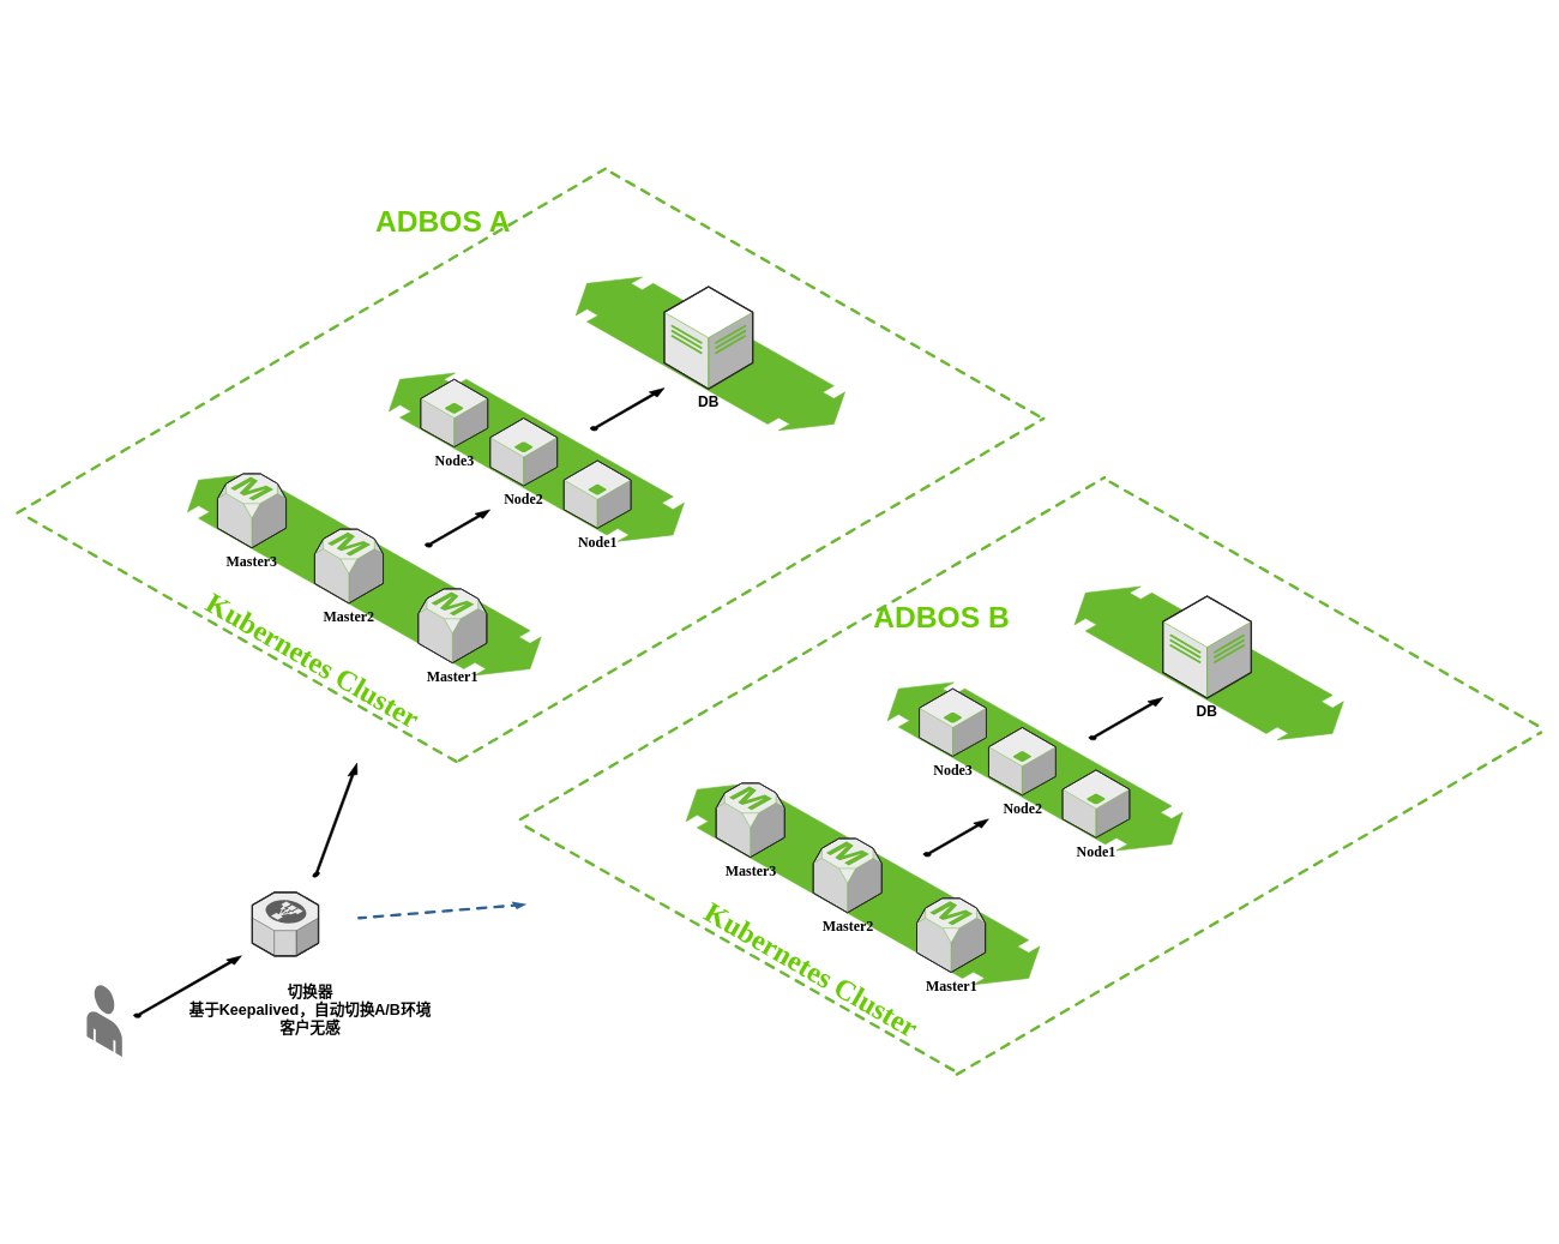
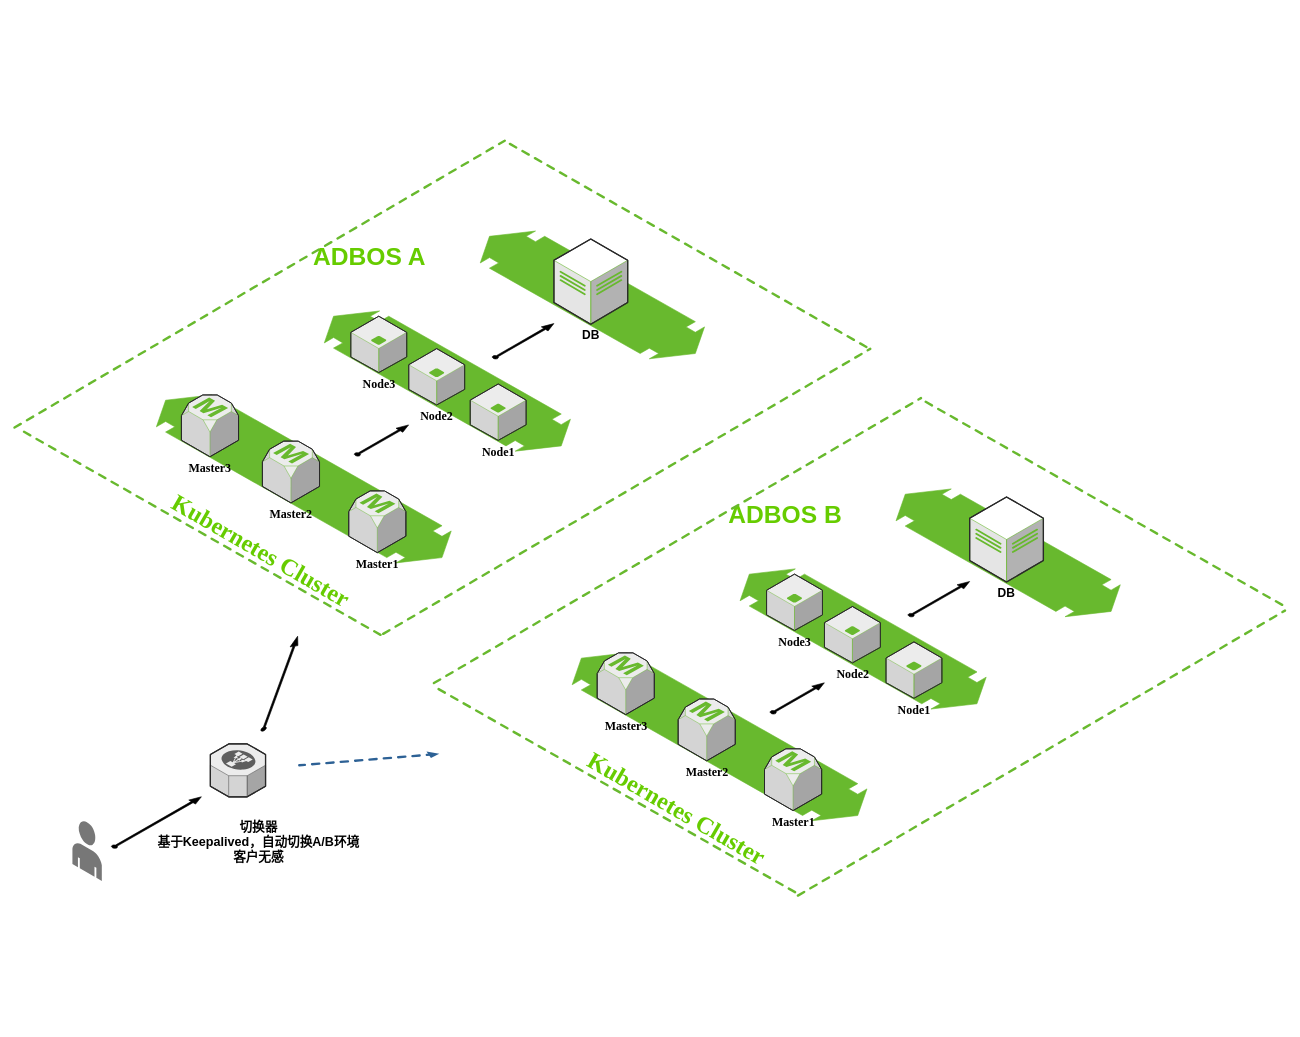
  <mxCell id="0" />
  <mxCell id="1" parent="0" />
  <mxCell id="2" value="" style="group" vertex="1" connectable="0" parent="1"><mxGeometry x="260" y="440" width="491.56" height="290" as="geometry" /></mxCell>
  <mxCell id="3" value="" style="verticalLabelPosition=bottom;html=1;verticalAlign=top;strokeWidth=1;align=center;outlineConnect=0;dashed=0;outlineConnect=0;shape=mxgraph.aws3d.flatDoubleEdge2;strokeColor=#68B92E;fillColor=#68B92E;aspect=fixed;shadow=0;sketch=0;fontSize=20;fontStyle=1;fontFamily=Georgia;fontColor=#66CC00;" vertex="1" parent="2"><mxGeometry width="491.56" height="280" as="geometry" /></mxCell>
  <mxCell id="4" value="Master1" style="verticalLabelPosition=bottom;html=1;verticalAlign=top;strokeWidth=1;align=center;outlineConnect=0;dashed=0;outlineConnect=0;shape=mxgraph.aws3d.rdsMaster;fillColor=#ECECEC;strokeColor=#68B92E;aspect=fixed;fontSize=20;fontStyle=1;fontFamily=Georgia;fontColor=#000000;" vertex="1" parent="2"><mxGeometry x="320.74" y="160" width="95.26" height="103" as="geometry" /></mxCell>
  <mxCell id="5" value="Master3" style="verticalLabelPosition=bottom;html=1;verticalAlign=top;strokeWidth=1;align=center;outlineConnect=0;dashed=0;outlineConnect=0;shape=mxgraph.aws3d.rdsMaster;fillColor=#ECECEC;strokeColor=#68B92E;aspect=fixed;fontSize=20;fontStyle=1;fontFamily=Georgia;fontColor=#000000;" vertex="1" parent="2"><mxGeometry x="41.74" width="95.26" height="103" as="geometry" /></mxCell>
  <mxCell id="6" value="Master2" style="verticalLabelPosition=bottom;html=1;verticalAlign=top;strokeWidth=1;align=center;outlineConnect=0;dashed=0;outlineConnect=0;shape=mxgraph.aws3d.rdsMaster;fillColor=#ECECEC;strokeColor=#68B92E;aspect=fixed;fontSize=20;fontStyle=1;fontFamily=Georgia;fontColor=#000000;" vertex="1" parent="2"><mxGeometry x="176.74" y="77" width="95.26" height="103" as="geometry" /></mxCell>
  <mxCell id="7" value="" style="group" vertex="1" connectable="0" parent="1"><mxGeometry x="540" y="300" width="443.92" height="241.72" as="geometry" /></mxCell>
  <mxCell id="8" value="" style="verticalLabelPosition=bottom;html=1;verticalAlign=top;strokeWidth=1;align=center;outlineConnect=0;dashed=0;outlineConnect=0;shape=mxgraph.aws3d.flatDoubleEdge2;strokeColor=#68B92E;fillColor=#68B92E;aspect=fixed;shadow=0;sketch=0;fontSize=20;fontStyle=1;fontFamily=Georgia;fontColor=#66CC00;" vertex="1" parent="7"><mxGeometry width="410.33" height="233.72" as="geometry" /></mxCell>
  <mxCell id="9" value="Node3" style="verticalLabelPosition=bottom;html=1;verticalAlign=top;strokeWidth=1;align=center;outlineConnect=0;dashed=0;outlineConnect=0;shape=mxgraph.aws3d.application_server;fillColor=#ECECEC;strokeColor=#68B92E;aspect=fixed;fontSize=20;fontStyle=1;fontFamily=Georgia;fontColor=#000000;" vertex="1" parent="7"><mxGeometry x="44.13" y="8.72" width="93.24" height="94" as="geometry" /></mxCell>
  <mxCell id="10" value="Node1" style="verticalLabelPosition=bottom;html=1;verticalAlign=top;strokeWidth=1;align=center;outlineConnect=0;dashed=0;outlineConnect=0;shape=mxgraph.aws3d.application_server;fillColor=#ECECEC;strokeColor=#68B92E;aspect=fixed;fontSize=20;fontStyle=1;fontFamily=Georgia;fontColor=#000000;" vertex="1" parent="7"><mxGeometry x="243.29" y="121.72" width="93.24" height="94" as="geometry" /></mxCell>
  <mxCell id="11" value="Node2" style="verticalLabelPosition=bottom;html=1;verticalAlign=top;strokeWidth=1;align=center;outlineConnect=0;dashed=0;outlineConnect=0;shape=mxgraph.aws3d.application_server;fillColor=#ECECEC;strokeColor=#68B92E;aspect=fixed;fontSize=20;fontStyle=1;fontFamily=Georgia;fontColor=#000000;" vertex="1" parent="7"><mxGeometry x="140.71" y="62.72" width="93.24" height="94" as="geometry" /></mxCell>
  <mxCell id="12" value="" style="verticalLabelPosition=bottom;html=1;verticalAlign=top;strokeWidth=1;align=center;outlineConnect=0;dashed=0;outlineConnect=0;shape=mxgraph.aws3d.arrowNE;fillColor=#000000;aspect=fixed;" vertex="1" parent="7"><mxGeometry x="50" y="190" width="90.51" height="51.72" as="geometry" /></mxCell>
  <mxCell id="13" value="" style="group" vertex="1" connectable="0" parent="1"><mxGeometry x="789" y="120" width="492.76" height="339.51" as="geometry" /></mxCell>
  <mxCell id="14" value="" style="verticalLabelPosition=bottom;html=1;verticalAlign=top;strokeWidth=1;align=center;outlineConnect=0;dashed=0;outlineConnect=0;shape=mxgraph.aws3d.flatDoubleEdge2;strokeColor=#68B92E;fillColor=#68B92E;aspect=fixed;shadow=0;sketch=0;fontSize=20;fontStyle=1;fontFamily=Georgia;fontColor=#66CC00;" vertex="1" parent="13"><mxGeometry x="11" y="46.72" width="373.94" height="213" as="geometry" /></mxCell>
  <mxCell id="15" value="DB" style="verticalLabelPosition=bottom;html=1;verticalAlign=top;strokeWidth=1;align=center;outlineConnect=0;dashed=0;outlineConnect=0;shape=mxgraph.aws3d.dataCenter;strokeColor=#68B92E;aspect=fixed;fontSize=20;fontStyle=1" vertex="1" parent="13"><mxGeometry x="133.76" y="60" width="123" height="142" as="geometry" /></mxCell>
  <mxCell id="16" value="" style="verticalLabelPosition=bottom;html=1;verticalAlign=top;strokeWidth=1;align=center;outlineConnect=0;dashed=0;outlineConnect=0;shape=mxgraph.aws3d.arrowNE;fillColor=#000000;aspect=fixed;" vertex="1" parent="13"><mxGeometry x="31" y="201" width="102.76" height="58.72" as="geometry" /></mxCell>
  <mxCell id="17" value="" style="verticalLabelPosition=bottom;html=1;verticalAlign=top;strokeWidth=1;align=center;outlineConnect=0;dashed=0;outlineConnect=0;shape=mxgraph.aws3d.dashedArrowlessEdge2;strokeColor=#68B92E;aspect=fixed;direction=west;fontFamily=Georgia;fontSize=20;fontStyle=1;fontColor=#66CC00;" vertex="1" parent="1"><mxGeometry x="846.96" y="20" width="596.88" height="340" as="geometry" /></mxCell>
  <mxCell id="18" value="" style="verticalLabelPosition=bottom;html=1;verticalAlign=top;strokeWidth=1;align=center;outlineConnect=0;dashed=0;outlineConnect=0;shape=mxgraph.aws3d.dashedArrowlessEdge2;strokeColor=#68B92E;aspect=fixed;direction=west;fontFamily=Georgia;fontSize=20;fontStyle=1;fontColor=#66CC00;rotation=-240;" vertex="1" parent="1"><mxGeometry x="635.41" y="367.91" width="817.53" height="465.68" as="geometry" /></mxCell>
  <mxCell id="19" value="" style="verticalLabelPosition=bottom;html=1;verticalAlign=top;strokeWidth=1;align=center;outlineConnect=0;dashed=0;outlineConnect=0;shape=mxgraph.aws3d.dashedArrowlessEdge2;strokeColor=#68B92E;aspect=fixed;direction=west;fontFamily=Georgia;fontSize=20;fontStyle=1;fontColor=#66CC00;" vertex="1" parent="1"><mxGeometry x="36.81" y="500" width="596.88" height="340" as="geometry" /></mxCell>
  <mxCell id="20" value="" style="verticalLabelPosition=bottom;html=1;verticalAlign=top;strokeWidth=1;align=center;outlineConnect=0;dashed=0;outlineConnect=0;shape=mxgraph.aws3d.dashedArrowlessEdge2;strokeColor=#68B92E;aspect=fixed;direction=west;fontFamily=Georgia;fontSize=20;fontStyle=1;fontColor=#66CC00;rotation=-240;" vertex="1" parent="1"><mxGeometry x="20.7" y="20.84" width="822.84" height="468.7" as="geometry" /></mxCell>
- <mxCell id="21" value="ADBOS A" style="text;html=1;align=center;verticalAlign=middle;resizable=0;points=[];autosize=1;strokeColor=none;fillColor=none;fontStyle=1;fontSize=41;fontColor=#66CC00;" vertex="1" parent="1"><mxGeometry x="510" y="60" width="210" height="60" as="geometry" /></mxCell>
+ <mxCell id="21" value="ADBOS A" style="text;html=1;align=center;verticalAlign=middle;resizable=0;points=[];autosize=1;strokeColor=none;fillColor=none;fontStyle=1;fontSize=41;fontColor=#66CC00;" vertex="1" parent="1"><mxGeometry x="510" y="180" width="210" height="60" as="geometry" /></mxCell>
  <mxCell id="22" value="&lt;font style=&quot;font-size: 40px;&quot;&gt;Kubernetes Cluster&lt;/font&gt;" style="text;html=1;align=left;verticalAlign=middle;resizable=0;points=[];autosize=1;strokeColor=none;fillColor=none;rotation=30;fontStyle=1;fontSize=40;fontFamily=Georgia;fontColor=#66CC00;" vertex="1" parent="1"><mxGeometry x="260" y="690" width="420" height="60" as="geometry" /></mxCell>
  <mxCell id="23" value="" style="group" vertex="1" connectable="0" parent="1"><mxGeometry x="953.19" y="870" width="491.56" height="290" as="geometry" /></mxCell>
  <mxCell id="24" value="" style="verticalLabelPosition=bottom;html=1;verticalAlign=top;strokeWidth=1;align=center;outlineConnect=0;dashed=0;outlineConnect=0;shape=mxgraph.aws3d.flatDoubleEdge2;strokeColor=#68B92E;fillColor=#68B92E;aspect=fixed;shadow=0;sketch=0;fontSize=20;fontStyle=1;fontFamily=Georgia;fontColor=#66CC00;" vertex="1" parent="23"><mxGeometry width="491.56" height="280" as="geometry" /></mxCell>
  <mxCell id="25" value="Master1" style="verticalLabelPosition=bottom;html=1;verticalAlign=top;strokeWidth=1;align=center;outlineConnect=0;dashed=0;outlineConnect=0;shape=mxgraph.aws3d.rdsMaster;fillColor=#ECECEC;strokeColor=#68B92E;aspect=fixed;fontSize=20;fontStyle=1;fontFamily=Georgia;fontColor=#000000;" vertex="1" parent="23"><mxGeometry x="320.74" y="160" width="95.26" height="103" as="geometry" /></mxCell>
  <mxCell id="26" value="Master3" style="verticalLabelPosition=bottom;html=1;verticalAlign=top;strokeWidth=1;align=center;outlineConnect=0;dashed=0;outlineConnect=0;shape=mxgraph.aws3d.rdsMaster;fillColor=#ECECEC;strokeColor=#68B92E;aspect=fixed;fontSize=20;fontStyle=1;fontFamily=Georgia;fontColor=#000000;" vertex="1" parent="23"><mxGeometry x="41.74" width="95.26" height="103" as="geometry" /></mxCell>
  <mxCell id="27" value="Master2" style="verticalLabelPosition=bottom;html=1;verticalAlign=top;strokeWidth=1;align=center;outlineConnect=0;dashed=0;outlineConnect=0;shape=mxgraph.aws3d.rdsMaster;fillColor=#ECECEC;strokeColor=#68B92E;aspect=fixed;fontSize=20;fontStyle=1;fontFamily=Georgia;fontColor=#000000;" vertex="1" parent="23"><mxGeometry x="176.74" y="77" width="95.26" height="103" as="geometry" /></mxCell>
  <mxCell id="28" value="" style="group" vertex="1" connectable="0" parent="1"><mxGeometry x="1233.19" y="730" width="443.92" height="241.72" as="geometry" /></mxCell>
  <mxCell id="29" value="" style="verticalLabelPosition=bottom;html=1;verticalAlign=top;strokeWidth=1;align=center;outlineConnect=0;dashed=0;outlineConnect=0;shape=mxgraph.aws3d.flatDoubleEdge2;strokeColor=#68B92E;fillColor=#68B92E;aspect=fixed;shadow=0;sketch=0;fontSize=20;fontStyle=1;fontFamily=Georgia;fontColor=#66CC00;" vertex="1" parent="28"><mxGeometry width="410.33" height="233.72" as="geometry" /></mxCell>
  <mxCell id="30" value="Node3" style="verticalLabelPosition=bottom;html=1;verticalAlign=top;strokeWidth=1;align=center;outlineConnect=0;dashed=0;outlineConnect=0;shape=mxgraph.aws3d.application_server;fillColor=#ECECEC;strokeColor=#68B92E;aspect=fixed;fontSize=20;fontStyle=1;fontFamily=Georgia;fontColor=#000000;" vertex="1" parent="28"><mxGeometry x="44.13" y="8.72" width="93.24" height="94" as="geometry" /></mxCell>
  <mxCell id="31" value="Node1" style="verticalLabelPosition=bottom;html=1;verticalAlign=top;strokeWidth=1;align=center;outlineConnect=0;dashed=0;outlineConnect=0;shape=mxgraph.aws3d.application_server;fillColor=#ECECEC;strokeColor=#68B92E;aspect=fixed;fontSize=20;fontStyle=1;fontFamily=Georgia;fontColor=#000000;" vertex="1" parent="28"><mxGeometry x="243.29" y="121.72" width="93.24" height="94" as="geometry" /></mxCell>
  <mxCell id="32" value="Node2" style="verticalLabelPosition=bottom;html=1;verticalAlign=top;strokeWidth=1;align=center;outlineConnect=0;dashed=0;outlineConnect=0;shape=mxgraph.aws3d.application_server;fillColor=#ECECEC;strokeColor=#68B92E;aspect=fixed;fontSize=20;fontStyle=1;fontFamily=Georgia;fontColor=#000000;" vertex="1" parent="28"><mxGeometry x="140.71" y="62.72" width="93.24" height="94" as="geometry" /></mxCell>
  <mxCell id="33" value="" style="verticalLabelPosition=bottom;html=1;verticalAlign=top;strokeWidth=1;align=center;outlineConnect=0;dashed=0;outlineConnect=0;shape=mxgraph.aws3d.arrowNE;fillColor=#000000;aspect=fixed;" vertex="1" parent="28"><mxGeometry x="50" y="190" width="90.51" height="51.72" as="geometry" /></mxCell>
  <mxCell id="34" value="" style="group" vertex="1" connectable="0" parent="1"><mxGeometry x="1482.19" y="550" width="492.76" height="339.51" as="geometry" /></mxCell>
  <mxCell id="35" value="" style="verticalLabelPosition=bottom;html=1;verticalAlign=top;strokeWidth=1;align=center;outlineConnect=0;dashed=0;outlineConnect=0;shape=mxgraph.aws3d.flatDoubleEdge2;strokeColor=#68B92E;fillColor=#68B92E;aspect=fixed;shadow=0;sketch=0;fontSize=20;fontStyle=1;fontFamily=Georgia;fontColor=#66CC00;" vertex="1" parent="34"><mxGeometry x="11" y="46.72" width="373.94" height="213" as="geometry" /></mxCell>
  <mxCell id="36" value="DB" style="verticalLabelPosition=bottom;html=1;verticalAlign=top;strokeWidth=1;align=center;outlineConnect=0;dashed=0;outlineConnect=0;shape=mxgraph.aws3d.dataCenter;strokeColor=#68B92E;aspect=fixed;fontSize=20;fontStyle=1" vertex="1" parent="34"><mxGeometry x="133.76" y="60" width="123" height="142" as="geometry" /></mxCell>
  <mxCell id="37" value="" style="verticalLabelPosition=bottom;html=1;verticalAlign=top;strokeWidth=1;align=center;outlineConnect=0;dashed=0;outlineConnect=0;shape=mxgraph.aws3d.arrowNE;fillColor=#000000;aspect=fixed;" vertex="1" parent="34"><mxGeometry x="31" y="201" width="102.76" height="58.72" as="geometry" /></mxCell>
  <mxCell id="38" value="" style="verticalLabelPosition=bottom;html=1;verticalAlign=top;strokeWidth=1;align=center;outlineConnect=0;dashed=0;outlineConnect=0;shape=mxgraph.aws3d.dashedArrowlessEdge2;strokeColor=#68B92E;aspect=fixed;direction=west;fontFamily=Georgia;fontSize=20;fontStyle=1;fontColor=#66CC00;" vertex="1" parent="1"><mxGeometry x="1540.15" y="450" width="596.88" height="340" as="geometry" /></mxCell>
  <mxCell id="39" value="" style="verticalLabelPosition=bottom;html=1;verticalAlign=top;strokeWidth=1;align=center;outlineConnect=0;dashed=0;outlineConnect=0;shape=mxgraph.aws3d.dashedArrowlessEdge2;strokeColor=#68B92E;aspect=fixed;direction=west;fontFamily=Georgia;fontSize=20;fontStyle=1;fontColor=#66CC00;" vertex="1" parent="1"><mxGeometry x="728" y="929" width="596.88" height="340" as="geometry" /></mxCell>
  <mxCell id="40" value="ADBOS B" style="text;html=1;align=center;verticalAlign=middle;resizable=0;points=[];autosize=1;strokeColor=none;fillColor=none;fontStyle=1;fontSize=41;fontColor=#66CC00;" vertex="1" parent="1"><mxGeometry x="1203.19" y="610" width="210" height="60" as="geometry" /></mxCell>
  <mxCell id="41" value="&lt;font style=&quot;font-size: 40px;&quot;&gt;Kubernetes Cluster&lt;/font&gt;" style="text;html=1;align=left;verticalAlign=middle;resizable=0;points=[];autosize=1;strokeColor=none;fillColor=none;rotation=30;fontStyle=1;fontSize=40;fontFamily=Georgia;fontColor=#66CC00;" vertex="1" parent="1"><mxGeometry x="953.19" y="1120" width="420" height="60" as="geometry" /></mxCell>
  <mxCell id="42" value="" style="verticalLabelPosition=bottom;html=1;verticalAlign=top;strokeWidth=1;align=center;outlineConnect=0;dashed=0;outlineConnect=0;shape=mxgraph.aws3d.dashedArrowlessEdge2;strokeColor=#68B92E;aspect=fixed;direction=west;fontFamily=Georgia;fontSize=20;fontStyle=1;fontColor=#66CC00;rotation=-240;" vertex="1" parent="1"><mxGeometry x="720" y="450" width="817.53" height="465.68" as="geometry" /></mxCell>
  <mxCell id="43" value="" style="verticalLabelPosition=bottom;html=1;verticalAlign=top;strokeWidth=1;align=center;outlineConnect=0;dashed=0;outlineConnect=0;shape=mxgraph.aws3d.dashedArrowlessEdge2;strokeColor=#68B92E;aspect=fixed;direction=west;fontFamily=Georgia;fontSize=20;fontStyle=1;fontColor=#66CC00;rotation=-240;" vertex="1" parent="1"><mxGeometry x="1326.88" y="804.32" width="817.53" height="465.68" as="geometry" /></mxCell>
  <mxCell id="44" value="" style="verticalLabelPosition=bottom;html=1;verticalAlign=top;strokeWidth=1;align=center;outlineConnect=0;dashed=0;outlineConnect=0;shape=mxgraph.aws3d.end_user;strokeColor=none;fillColor=#777777;aspect=fixed;" vertex="1" parent="1"><mxGeometry x="120" y="1150" width="49" height="100.46" as="geometry" /></mxCell>
  <mxCell id="45" value="" style="verticalLabelPosition=bottom;html=1;verticalAlign=top;strokeWidth=1;align=center;outlineConnect=0;dashed=0;outlineConnect=0;shape=mxgraph.aws3d.arrowNE;fillColor=#000000;aspect=fixed;" vertex="1" parent="1"><mxGeometry x="185" y="1110" width="150" height="85.71" as="geometry" /></mxCell>
  <mxCell id="46" value="" style="verticalLabelPosition=bottom;html=1;verticalAlign=top;strokeWidth=1;align=center;outlineConnect=0;dashed=0;outlineConnect=0;shape=mxgraph.aws3d.elasticLoadBalancing;fillColor=#ECECEC;strokeColor=#5E5E5E;aspect=fixed;" vertex="1" parent="1"><mxGeometry x="350" y="1021.83" width="92" height="88.17" as="geometry" /></mxCell>
  <mxCell id="47" value="" style="verticalLabelPosition=bottom;html=1;verticalAlign=top;strokeWidth=1;align=center;outlineConnect=0;dashed=0;outlineConnect=0;shape=mxgraph.aws3d.arrowNE;fillColor=#000000;aspect=fixed;rotation=-40;" vertex="1" parent="1"><mxGeometry x="392" y="880" width="148" height="84.57" as="geometry" /></mxCell>
  <mxCell id="48" value="" style="verticalLabelPosition=bottom;html=1;verticalAlign=top;strokeWidth=1;align=center;outlineConnect=0;dashed=0;outlineConnect=0;shape=mxgraph.aws3d.dashedEdge2;strokeColor=#2D6195;aspect=fixed;rotation=25;" vertex="1" parent="1"><mxGeometry x="513.25" y="990" width="203.49" height="115.91" as="geometry" /></mxCell>
  <mxCell id="49" value="&lt;font style=&quot;font-size: 21px;&quot;&gt;&lt;b&gt;切换器&lt;br&gt;基于Keepalived，自动切换A/B环境&lt;br&gt;客户无感&lt;/b&gt;&lt;br&gt;&lt;/font&gt;" style="text;html=1;align=center;verticalAlign=middle;resizable=0;points=[];autosize=1;strokeColor=none;fillColor=none;" vertex="1" parent="1"><mxGeometry x="250" y="1140" width="360" height="90" as="geometry" /></mxCell>
